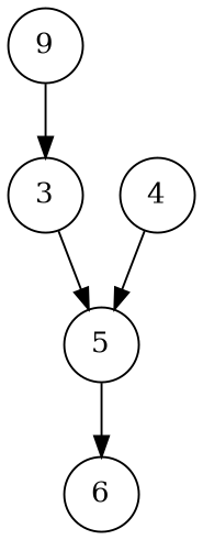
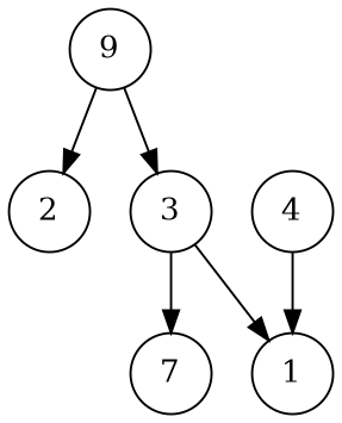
  digraph {
    splines=line
    node [shape=circle]
    n1 [label=9]
+   2
    3
-   5
-   6
+   7
+   5 [label=1]
    4
+   n1 -> 2
    n1 -> 3
+   3 -> 7
    3 -> 5
-   5 -> 6
    4 -> 5
  }
